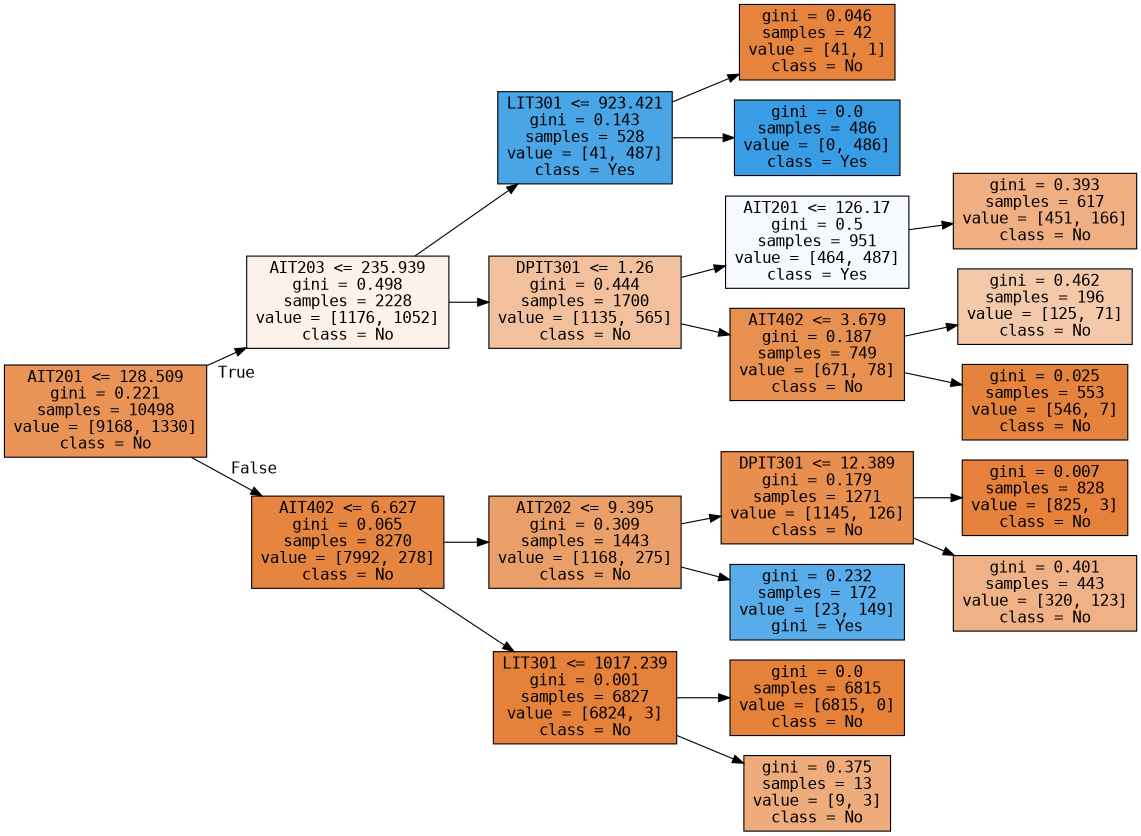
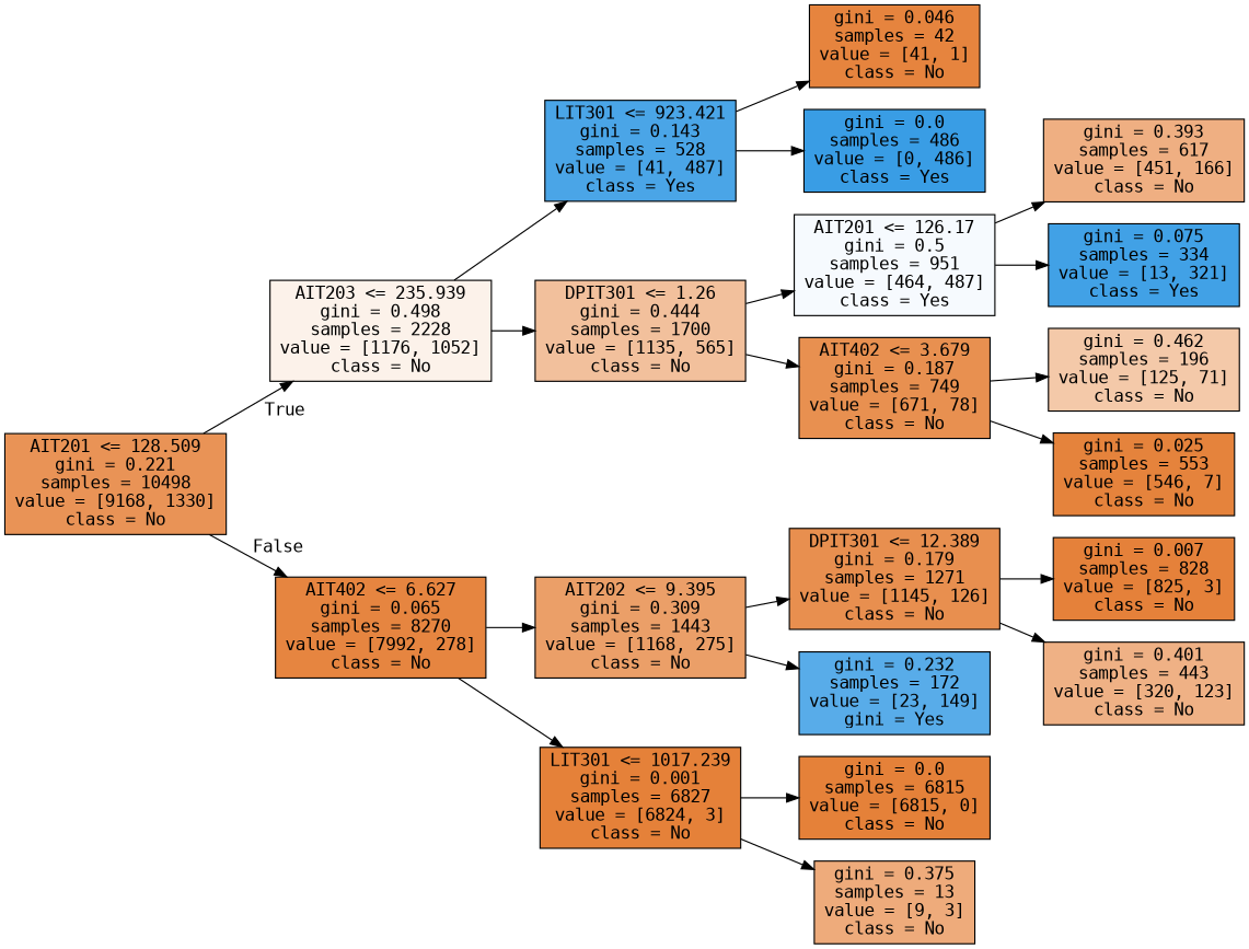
  digraph {
    fontname="DejaVu Sans Mono"
    rankdir=LR
    node [color=black fillcolor="#e58139" fontname="DejaVu Sans Mono" shape=box style=filled]
    edge [fontname="DejaVu Sans Mono"]
    n1 [fillcolor="#e99356" label="AIT201 <= 128.509\ngini = 0.221\nsamples = 10498\nvalue = [9168, 1330]\nclass = No"]
    n2 [fillcolor="#fcf2ea" label="AIT203 <= 235.939\ngini = 0.498\nsamples = 2228\nvalue = [1176, 1052]\nclass = No"]
    n3 [fillcolor="#e68540" label="AIT402 <= 6.627\ngini = 0.065\nsamples = 8270\nvalue = [7992, 278]\nclass = No"]
    n4 [fillcolor="#4aa5e7" label="LIT301 <= 923.421\ngini = 0.143\nsamples = 528\nvalue = [41, 487]\nclass = Yes"]
    n5 [fillcolor="#f2c09c" label="DPIT301 <= 1.26\ngini = 0.444\nsamples = 1700\nvalue = [1135, 565]\nclass = No"]
    n6 [fillcolor="#eb9f68" label="AIT202 <= 9.395\ngini = 0.309\nsamples = 1443\nvalue = [1168, 275]\nclass = No"]
    n7 [label="LIT301 <= 1017.239\ngini = 0.001\nsamples = 6827\nvalue = [6824, 3]\nclass = No"]
    n8 [fillcolor="#e6843e" label="gini = 0.046\nsamples = 42\nvalue = [41, 1]\nclass = No"]
    n9 [fillcolor="#399de5" label="gini = 0.0\nsamples = 486\nvalue = [0, 486]\nclass = Yes"]
    n10 [fillcolor="#f6fafe" label="AIT201 <= 126.17\ngini = 0.5\nsamples = 951\nvalue = [464, 487]\nclass = Yes"]
    n11 [fillcolor="#e89050" label="AIT402 <= 3.679\ngini = 0.187\nsamples = 749\nvalue = [671, 78]\nclass = No"]
    n12 [fillcolor="#efaf82" label="gini = 0.393\nsamples = 617\nvalue = [451, 166]\nclass = No"]
+   n13 [fillcolor="#41a1e6" label="gini = 0.075\nsamples = 334\nvalue = [13, 321]\nclass = Yes"]
    n14 [fillcolor="#f4c9a9" label="gini = 0.462\nsamples = 196\nvalue = [125, 71]\nclass = No"]
    n15 [fillcolor="#e5833c" label="gini = 0.025\nsamples = 553\nvalue = [546, 7]\nclass = No"]
    n16 [fillcolor="#e88f4f" label="DPIT301 <= 12.389\ngini = 0.179\nsamples = 1271\nvalue = [1145, 126]\nclass = No"]
    n17 [fillcolor="#58ace9" label="gini = 0.232\nsamples = 172\nvalue = [23, 149]\ngini = Yes"]
    n18 [label="gini = 0.0\nsamples = 6815\nvalue = [6815, 0]\nclass = No"]
    n19 [fillcolor="#eeab7b" label="gini = 0.375\nsamples = 13\nvalue = [9, 3]\nclass = No"]
    n20 [fillcolor="#e5813a" label="gini = 0.007\nsamples = 828\nvalue = [825, 3]\nclass = No"]
    n21 [fillcolor="#efb185" label="gini = 0.401\nsamples = 443\nvalue = [320, 123]\nclass = No"]
    n1 -> n2 [headlabel=True labelangle=45 labeldistance=2.5]
    n1 -> n3 [headlabel=False labelangle=-45 labeldistance=2.5]
    n2 -> n4
    n2 -> n5
    n3 -> n6
    n3 -> n7
    n4 -> n8
    n4 -> n9
    n5 -> n10
    n5 -> n11
    n6 -> n16
    n6 -> n17
    n7 -> n18
    n7 -> n19
    n10 -> n12
+   n10 -> n13
    n11 -> n14
    n11 -> n15
    n16 -> n20
    n16 -> n21
  }
